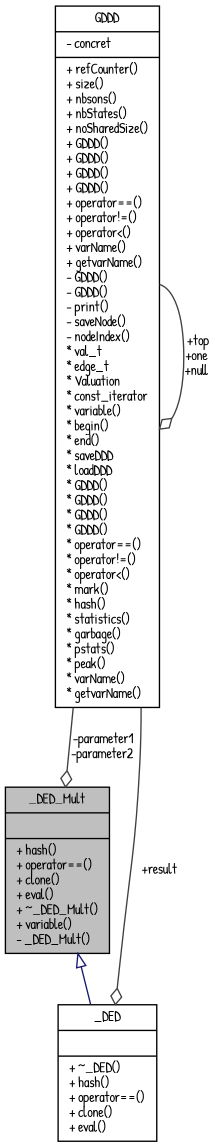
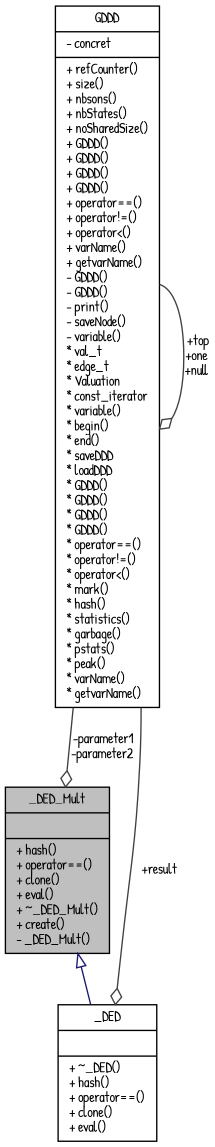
  digraph {
    fontname="Patrick Hand"
    node [color=black fillcolor=white fontname="Patrick Hand" fontsize=10 shape=record style=filled]
    edge [color=grey25 fontname="Patrick Hand" fontsize=10 labelfontname=FreeSans labelfontsize=10 style=solid arrowhead=odiamond]
-   n1 [fillcolor=grey75 fontcolor=black height=0.2 label="{_DED_Mult\n||+ hash()\l+ operator==()\l+ clone()\l+ eval()\l+ ~_DED_Mult()\l+ variable()\l- _DED_Mult()\l}" width=0.4]
+   n1 [fillcolor=grey75 fontcolor=black height=0.2 label="{_DED_Mult\n||+ hash()\l+ operator==()\l+ clone()\l+ eval()\l+ ~_DED_Mult()\l+ create()\l- _DED_Mult()\l}" width=0.4]
    n2 [height=0.2 label="{_DED\n||+ ~_DED()\l+ hash()\l+ operator==()\l+ clone()\l+ eval()\l}" width=0.4]
-   n3 [height=0.2 label="{GDDD\n|- concret\l|+ refCounter()\l+ size()\l+ nbsons()\l+ nbStates()\l+ noSharedSize()\l+ GDDD()\l+ GDDD()\l+ GDDD()\l+ GDDD()\l+ operator==()\l+ operator!=()\l+ operator\<()\l+ varName()\l+ getvarName()\l- GDDD()\l- GDDD()\l- print()\l- saveNode()\l- nodeIndex()\l* val_t\l* edge_t\l* Valuation\l* const_iterator\l* variable()\l* begin()\l* end()\l* saveDDD\l* loadDDD\l* GDDD()\l* GDDD()\l* GDDD()\l* GDDD()\l* operator==()\l* operator!=()\l* operator\<()\l* mark()\l* hash()\l* statistics()\l* garbage()\l* pstats()\l* peak()\l* varName()\l* getvarName()\l}" width=0.4]
+   n3 [height=0.2 label="{GDDD\n|- concret\l|+ refCounter()\l+ size()\l+ nbsons()\l+ nbStates()\l+ noSharedSize()\l+ GDDD()\l+ GDDD()\l+ GDDD()\l+ GDDD()\l+ operator==()\l+ operator!=()\l+ operator\<()\l+ varName()\l+ getvarName()\l- GDDD()\l- GDDD()\l- print()\l- saveNode()\l- variable()\l* val_t\l* edge_t\l* Valuation\l* const_iterator\l* variable()\l* begin()\l* end()\l* saveDDD\l* loadDDD\l* GDDD()\l* GDDD()\l* GDDD()\l* GDDD()\l* operator==()\l* operator!=()\l* operator\<()\l* mark()\l* hash()\l* statistics()\l* garbage()\l* pstats()\l* peak()\l* varName()\l* getvarName()\l}" width=0.4]
    n1 -> n2 [arrowtail=onormal color=midnightblue dir=back arrowhead=""]
    n3 -> n1 [label=" -parameter1\n-parameter2"]
    n3 -> n2 [label=" +result"]
    n3 -> n3 [label=" +top\n+one\n+null"]
  }
